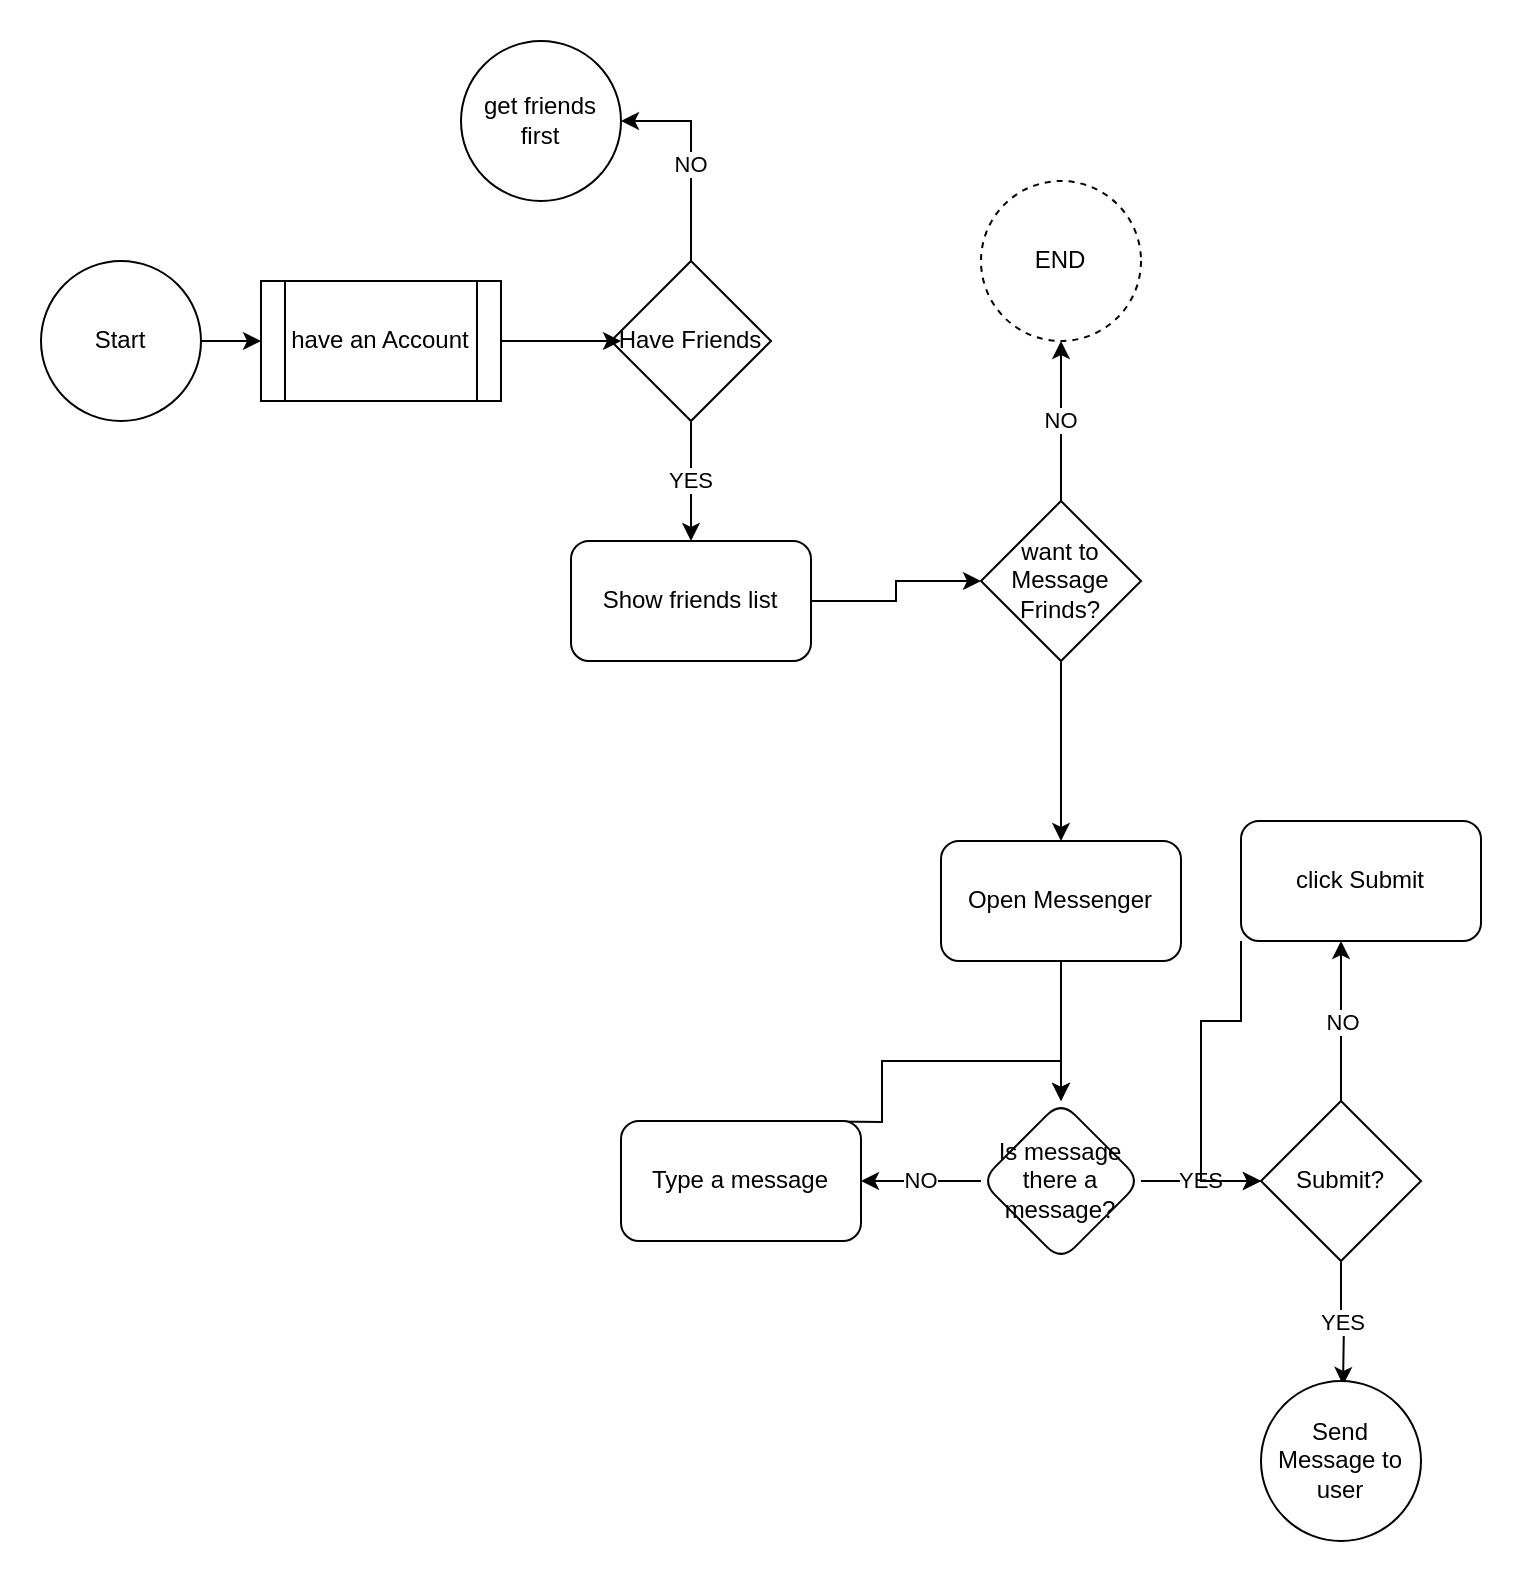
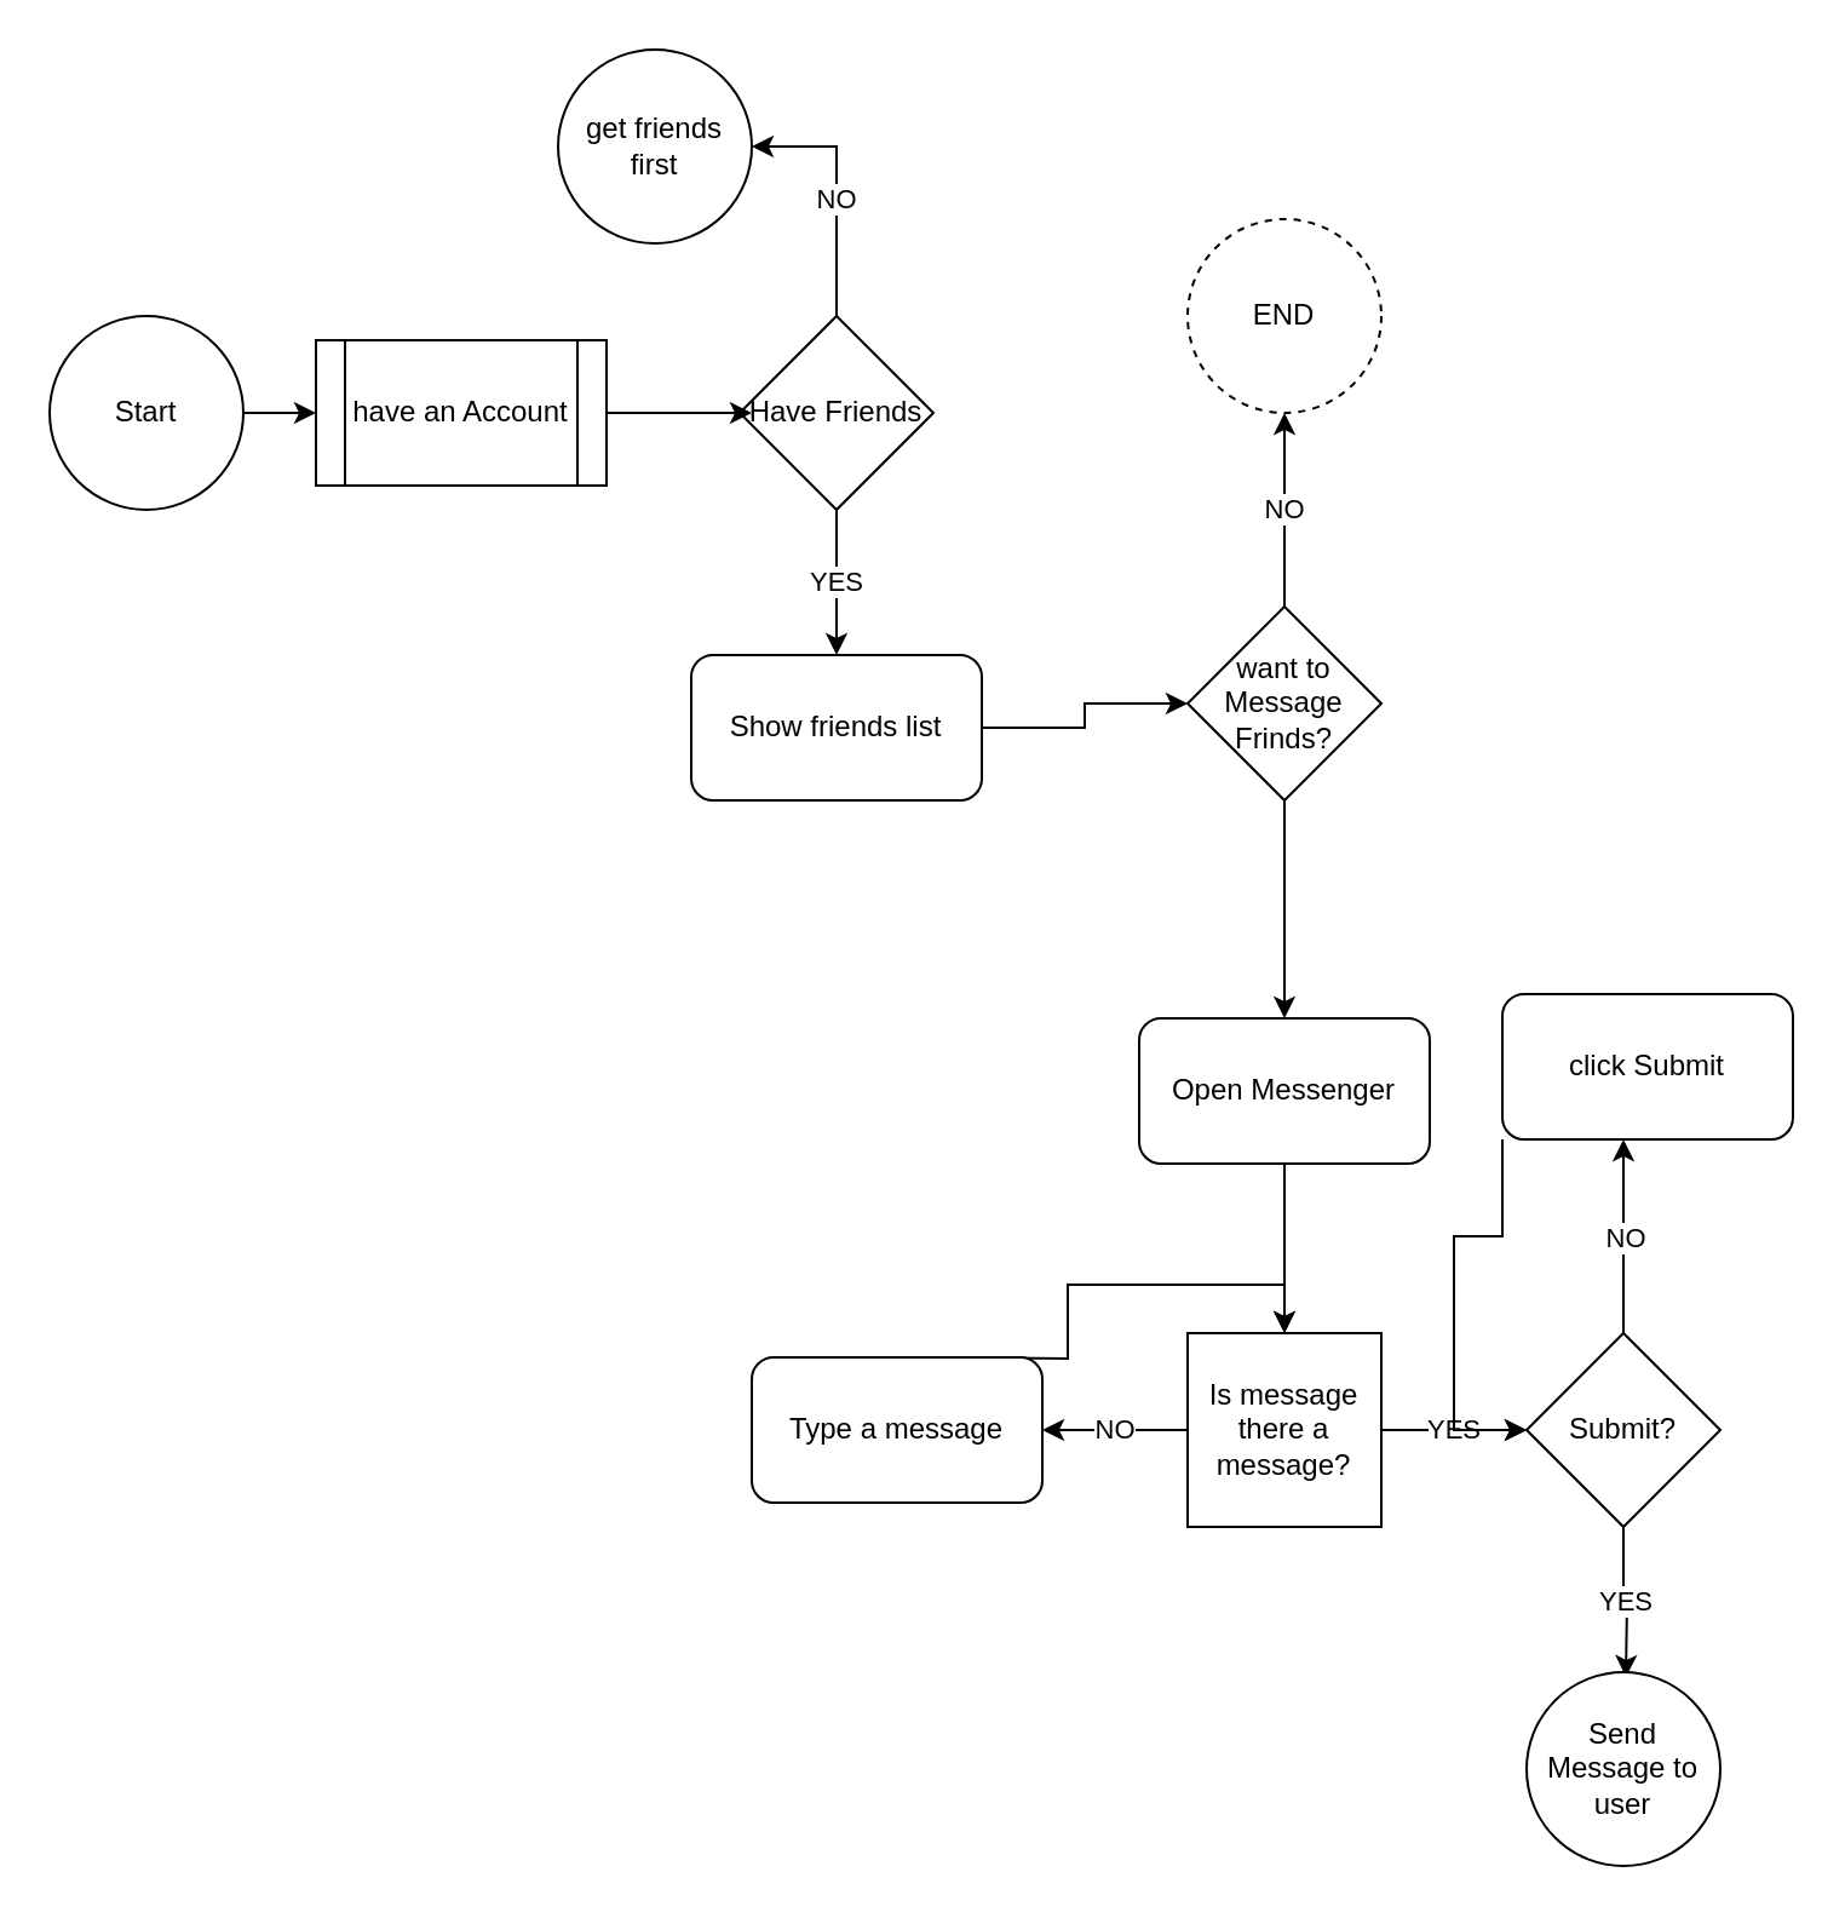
  <mxCell id="0" />
  <mxCell id="1" parent="0" />
  <mxCell id="2" style="edgeStyle=orthogonalEdgeStyle;rounded=0;orthogonalLoop=1;jettySize=auto;html=1;exitX=1;exitY=0.5;exitDx=0;exitDy=0;entryX=0;entryY=0.5;entryDx=0;entryDy=0;" edge="1" parent="1" source="3" target="4"><mxGeometry relative="1" as="geometry" /></mxCell>
  <mxCell id="3" value="Start" style="ellipse;whiteSpace=wrap;html=1;aspect=fixed;" vertex="1" parent="1"><mxGeometry x="20" y="130" width="80" height="80" as="geometry" /></mxCell>
  <mxCell id="4" value="have an Account" style="shape=process;whiteSpace=wrap;html=1;backgroundOutline=1;" vertex="1" parent="1"><mxGeometry x="130" y="140" width="120" height="60" as="geometry" /></mxCell>
  <mxCell id="5" style="edgeStyle=orthogonalEdgeStyle;rounded=0;orthogonalLoop=1;jettySize=auto;html=1;entryX=1;entryY=0.5;entryDx=0;entryDy=0;" edge="1" parent="1" source="8" target="10"><mxGeometry relative="1" as="geometry" /></mxCell>
  <mxCell id="6" value="NO" style="edgeLabel;html=1;align=center;verticalAlign=middle;resizable=0;points=[];" vertex="1" connectable="0" parent="5"><mxGeometry x="-0.067" y="1" relative="1" as="geometry"><mxPoint as="offset" /></mxGeometry></mxCell>
  <mxCell id="7" value="YES" style="edgeStyle=orthogonalEdgeStyle;rounded=0;orthogonalLoop=1;jettySize=auto;html=1;entryX=0.5;entryY=0;entryDx=0;entryDy=0;" edge="1" parent="1" source="8" target="12"><mxGeometry relative="1" as="geometry" /></mxCell>
  <mxCell id="8" value="Have Friends" style="rhombus;whiteSpace=wrap;html=1;" vertex="1" parent="1"><mxGeometry x="305" y="130" width="80" height="80" as="geometry" /></mxCell>
  <mxCell id="9" style="edgeStyle=orthogonalEdgeStyle;rounded=0;orthogonalLoop=1;jettySize=auto;html=1;exitX=1;exitY=0.5;exitDx=0;exitDy=0;" edge="1" parent="1" source="4"><mxGeometry relative="1" as="geometry"><mxPoint x="310" y="170" as="targetPoint" /></mxGeometry></mxCell>
  <mxCell id="10" value="get friends first" style="ellipse;whiteSpace=wrap;html=1;aspect=fixed;" vertex="1" parent="1"><mxGeometry x="230" y="20" width="80" height="80" as="geometry" /></mxCell>
  <mxCell id="11" style="edgeStyle=orthogonalEdgeStyle;rounded=0;orthogonalLoop=1;jettySize=auto;html=1;entryX=0;entryY=0.5;entryDx=0;entryDy=0;" edge="1" parent="1" source="12" target="15"><mxGeometry relative="1" as="geometry" /></mxCell>
  <mxCell id="12" value="Show friends list" style="rounded=1;whiteSpace=wrap;html=1;" vertex="1" parent="1"><mxGeometry x="285" y="270" width="120" height="60" as="geometry" /></mxCell>
  <mxCell id="13" value="NO" style="edgeStyle=orthogonalEdgeStyle;rounded=0;orthogonalLoop=1;jettySize=auto;html=1;" edge="1" parent="1" source="15" target="16"><mxGeometry relative="1" as="geometry" /></mxCell>
  <mxCell id="14" value="" style="edgeStyle=orthogonalEdgeStyle;rounded=0;orthogonalLoop=1;jettySize=auto;html=1;" edge="1" parent="1" source="15" target="18"><mxGeometry relative="1" as="geometry" /></mxCell>
  <mxCell id="15" value="want to Message Frinds?" style="rhombus;whiteSpace=wrap;html=1;" vertex="1" parent="1"><mxGeometry x="490" y="250" width="80" height="80" as="geometry" /></mxCell>
  <mxCell id="16" value="END" style="ellipse;whiteSpace=wrap;html=1;dashed=1;" vertex="1" parent="1"><mxGeometry x="490" y="90" width="80" height="80" as="geometry" /></mxCell>
  <mxCell id="17" value="" style="edgeStyle=orthogonalEdgeStyle;rounded=0;orthogonalLoop=1;jettySize=auto;html=1;" edge="1" parent="1" source="18" target="21"><mxGeometry relative="1" as="geometry" /></mxCell>
  <mxCell id="18" value="Open Messenger" style="rounded=1;whiteSpace=wrap;html=1;" vertex="1" parent="1"><mxGeometry x="470" y="420" width="120" height="60" as="geometry" /></mxCell>
  <mxCell id="19" value="NO" style="edgeStyle=orthogonalEdgeStyle;rounded=0;orthogonalLoop=1;jettySize=auto;html=1;" edge="1" parent="1" source="21" target="23"><mxGeometry relative="1" as="geometry" /></mxCell>
  <mxCell id="20" value="YES" style="edgeStyle=orthogonalEdgeStyle;rounded=0;orthogonalLoop=1;jettySize=auto;html=1;" edge="1" parent="1" source="21"><mxGeometry relative="1" as="geometry"><mxPoint x="630" y="590" as="targetPoint" /></mxGeometry></mxCell>
- <mxCell id="21" value="Is message there a message?" style="rhombus;whiteSpace=wrap;html=1;rounded=1;" vertex="1" parent="1"><mxGeometry x="490" y="550" width="80" height="80" as="geometry" /></mxCell>
+ <mxCell id="21" value="Is message there a message?" style="whiteSpace=wrap;html=1;rounded=0;" vertex="1" parent="1"><mxGeometry x="490" y="550" width="80" height="80" as="geometry" /></mxCell>
  <mxCell id="22" style="edgeStyle=orthogonalEdgeStyle;rounded=0;orthogonalLoop=1;jettySize=auto;html=1;entryX=0.5;entryY=0;entryDx=0;entryDy=0;" edge="1" parent="1" target="21"><mxGeometry relative="1" as="geometry"><mxPoint x="390" y="560" as="sourcePoint" /><mxPoint x="430" y="420" as="targetPoint" /></mxGeometry></mxCell>
  <mxCell id="23" value="Type a message" style="whiteSpace=wrap;html=1;rounded=1;" vertex="1" parent="1"><mxGeometry x="310" y="560" width="120" height="60" as="geometry" /></mxCell>
  <mxCell id="24" value="NO" style="edgeStyle=orthogonalEdgeStyle;rounded=0;orthogonalLoop=1;jettySize=auto;html=1;" edge="1" parent="1" source="25"><mxGeometry relative="1" as="geometry"><mxPoint x="670" y="470" as="targetPoint" /></mxGeometry></mxCell>
  <mxCell id="25" value="Submit?" style="rhombus;whiteSpace=wrap;html=1;" vertex="1" parent="1"><mxGeometry x="630" y="550" width="80" height="80" as="geometry" /></mxCell>
  <mxCell id="26" value="YES" style="edgeStyle=orthogonalEdgeStyle;rounded=0;orthogonalLoop=1;jettySize=auto;html=1;entryX=0.425;entryY=0.033;entryDx=0;entryDy=0;entryPerimeter=0;" edge="1" parent="1" source="25"><mxGeometry relative="1" as="geometry"><mxPoint x="671" y="691.98" as="targetPoint" /></mxGeometry></mxCell>
  <mxCell id="27" value="Send Message to user" style="ellipse;whiteSpace=wrap;html=1;aspect=fixed;" vertex="1" parent="1"><mxGeometry x="630" y="690" width="80" height="80" as="geometry" /></mxCell>
  <mxCell id="28" style="edgeStyle=orthogonalEdgeStyle;rounded=0;orthogonalLoop=1;jettySize=auto;html=1;exitX=0;exitY=1;exitDx=0;exitDy=0;entryX=0;entryY=0.5;entryDx=0;entryDy=0;" edge="1" parent="1" source="29" target="25"><mxGeometry relative="1" as="geometry" /></mxCell>
  <mxCell id="29" value="click Submit" style="rounded=1;whiteSpace=wrap;html=1;" vertex="1" parent="1"><mxGeometry x="620" y="410" width="120" height="60" as="geometry" /></mxCell>
